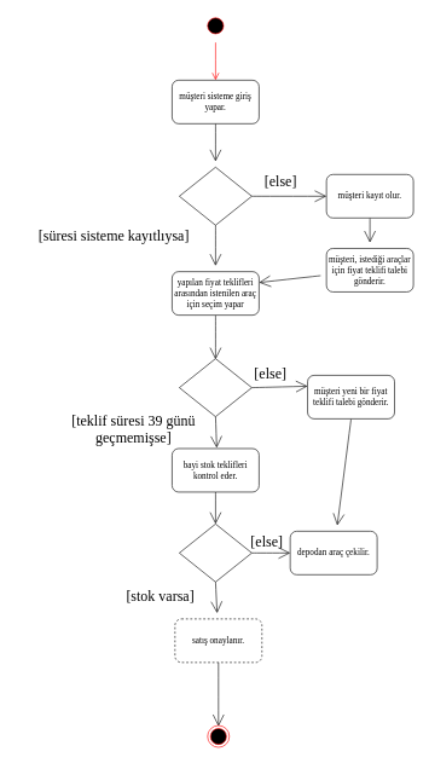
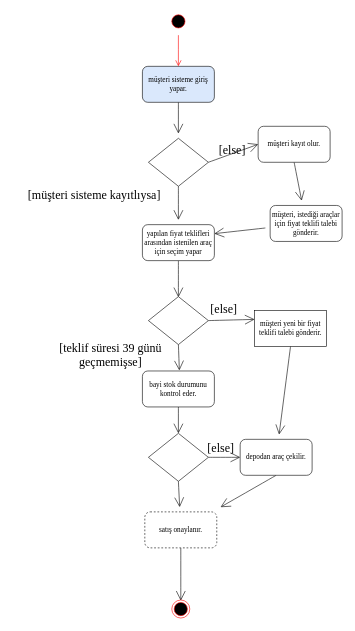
  <mxCell id="0" />
  <mxCell id="1" parent="0" />
  <mxCell id="2" style="edgeStyle=none;curved=1;rounded=0;orthogonalLoop=1;jettySize=auto;html=1;exitX=0.5;exitY=1;exitDx=0;exitDy=0;fontFamily=Architects Daughter;fontSource=https%3A%2F%2Ffonts.googleapis.com%2Fcss%3Ffamily%3DArchitects%2BDaughter;fontSize=16;startSize=14;endArrow=open;endSize=14;sourcePerimeterSpacing=8;targetPerimeterSpacing=8;" edge="1" parent="1" source="3" target="6"><mxGeometry relative="1" as="geometry" /></mxCell>
- <mxCell id="3" value="müşteri sisteme giriş yapar." style="rounded=1;whiteSpace=wrap;html=1;fontFamily=Architects Daughter;fontSource=https%3A%2F%2Ffonts.googleapis.com%2Fcss%3Ffamily%3DArchitects%2BDaughter;" vertex="1" parent="1"><mxGeometry x="237" y="110" width="120" height="60" as="geometry" /></mxCell>
+ <mxCell id="3" value="müşteri sisteme giriş yapar." style="rounded=1;whiteSpace=wrap;html=1;fontFamily=Architects Daughter;fontSource=https%3A%2F%2Ffonts.googleapis.com%2Fcss%3Ffamily%3DArchitects%2BDaughter;fillColor=#dae8fc;" vertex="1" parent="1"><mxGeometry x="237" y="110" width="120" height="60" as="geometry" /></mxCell>
  <mxCell id="4" style="edgeStyle=none;curved=1;rounded=0;orthogonalLoop=1;jettySize=auto;html=1;exitX=0.5;exitY=1;exitDx=0;exitDy=0;fontFamily=Architects Daughter;fontSource=https%3A%2F%2Ffonts.googleapis.com%2Fcss%3Ffamily%3DArchitects%2BDaughter;fontSize=16;startSize=14;endArrow=open;endSize=14;sourcePerimeterSpacing=8;targetPerimeterSpacing=8;" edge="1" parent="1" source="6" target="10"><mxGeometry relative="1" as="geometry"><mxPoint x="297" y="356.8" as="targetPoint" /></mxGeometry></mxCell>
  <mxCell id="5" style="edgeStyle=none;curved=1;rounded=0;orthogonalLoop=1;jettySize=auto;html=1;exitX=1;exitY=0.5;exitDx=0;exitDy=0;entryX=0;entryY=0.5;entryDx=0;entryDy=0;fontFamily=Architects Daughter;fontSource=https%3A%2F%2Ffonts.googleapis.com%2Fcss%3Ffamily%3DArchitects%2BDaughter;fontSize=16;startSize=14;endArrow=open;endSize=14;sourcePerimeterSpacing=8;targetPerimeterSpacing=8;" edge="1" parent="1" source="6" target="8"><mxGeometry relative="1" as="geometry" /></mxCell>
  <mxCell id="6" value="" style="rhombus;whiteSpace=wrap;html=1;shadow=0;fontFamily=Helvetica;fontSize=12;align=center;strokeWidth=1;spacing=6;spacingTop=-4;" vertex="1" parent="1"><mxGeometry x="247" y="230" width="100" height="80" as="geometry" /></mxCell>
  <mxCell id="7" style="edgeStyle=none;curved=1;rounded=0;orthogonalLoop=1;jettySize=auto;html=1;exitX=0.5;exitY=1;exitDx=0;exitDy=0;fontFamily=Architects Daughter;fontSource=https%3A%2F%2Ffonts.googleapis.com%2Fcss%3Ffamily%3DArchitects%2BDaughter;fontSize=16;startSize=14;endArrow=open;endSize=14;sourcePerimeterSpacing=8;targetPerimeterSpacing=8;" edge="1" parent="1" source="8" target="26"><mxGeometry relative="1" as="geometry"><mxPoint x="510" y="345.6" as="targetPoint" /></mxGeometry></mxCell>
- <mxCell id="8" value="müşteri kayıt olur." style="rounded=1;whiteSpace=wrap;html=1;fontFamily=Architects Daughter;fontSource=https%3A%2F%2Ffonts.googleapis.com%2Fcss%3Ffamily%3DArchitects%2BDaughter;" vertex="1" parent="1"><mxGeometry x="450" y="240" width="120" height="60" as="geometry" /></mxCell>
+ <mxCell id="8" value="müşteri kayıt olur." style="rounded=1;whiteSpace=wrap;html=1;fontFamily=Architects Daughter;fontSource=https%3A%2F%2Ffonts.googleapis.com%2Fcss%3Ffamily%3DArchitects%2BDaughter;" vertex="1" parent="1"><mxGeometry x="430" y="210" width="120" height="60" as="geometry" /></mxCell>
  <mxCell id="9" style="edgeStyle=none;curved=1;rounded=0;orthogonalLoop=1;jettySize=auto;html=1;exitX=0.5;exitY=1;exitDx=0;exitDy=0;entryX=0.5;entryY=0;entryDx=0;entryDy=0;fontFamily=Architects Daughter;fontSource=https%3A%2F%2Ffonts.googleapis.com%2Fcss%3Ffamily%3DArchitects%2BDaughter;fontSize=16;startSize=14;endArrow=open;endSize=14;sourcePerimeterSpacing=8;targetPerimeterSpacing=8;" edge="1" parent="1" source="10"><mxGeometry relative="1" as="geometry"><mxPoint x="297" y="495" as="targetPoint" /></mxGeometry></mxCell>
  <mxCell id="10" value="yapılan fiyat teklifleri arasından istenilen araç için seçim yapar" style="rounded=1;whiteSpace=wrap;html=1;fontFamily=Architects Daughter;fontSource=https%3A%2F%2Ffonts.googleapis.com%2Fcss%3Ffamily%3DArchitects%2BDaughter;" vertex="1" parent="1"><mxGeometry x="237" y="374" width="120" height="60" as="geometry" /></mxCell>
- <mxCell id="11" value="[süresi sisteme kayıtlıysa]" style="text;strokeColor=none;fillColor=none;html=1;align=center;verticalAlign=middle;whiteSpace=wrap;rounded=0;fontSize=20;fontFamily=Architects Daughter;fontSource=https%3A%2F%2Ffonts.googleapis.com%2Fcss%3Ffamily%3DArchitects%2BDaughter;" vertex="1" parent="1"><mxGeometry x="20" y="323" width="274" height="2" as="geometry" /></mxCell>
+ <mxCell id="11" value="[müşteri sisteme kayıtlıysa]" style="text;strokeColor=none;fillColor=none;html=1;align=center;verticalAlign=middle;whiteSpace=wrap;rounded=0;fontSize=20;fontFamily=Architects Daughter;fontSource=https%3A%2F%2Ffonts.googleapis.com%2Fcss%3Ffamily%3DArchitects%2BDaughter;" vertex="1" parent="1"><mxGeometry x="20" y="323" width="274" height="2" as="geometry" /></mxCell>
  <mxCell id="12" value="[else]" style="text;strokeColor=none;fillColor=none;html=1;align=center;verticalAlign=middle;whiteSpace=wrap;rounded=0;fontSize=20;fontFamily=Architects Daughter;fontSource=https%3A%2F%2Ffonts.googleapis.com%2Fcss%3Ffamily%3DArchitects%2BDaughter;" vertex="1" parent="1"><mxGeometry x="357" y="234" width="60" height="30" as="geometry" /></mxCell>
  <mxCell id="13" style="edgeStyle=none;curved=1;rounded=0;orthogonalLoop=1;jettySize=auto;html=1;exitX=0.5;exitY=1;exitDx=0;exitDy=0;entryX=0.5;entryY=0;entryDx=0;entryDy=0;fontFamily=Architects Daughter;fontSource=https%3A%2F%2Ffonts.googleapis.com%2Fcss%3Ffamily%3DArchitects%2BDaughter;fontSize=16;startSize=14;endArrow=open;endSize=14;sourcePerimeterSpacing=8;targetPerimeterSpacing=8;" edge="1" parent="1" source="14" target="17"><mxGeometry relative="1" as="geometry" /></mxCell>
- <mxCell id="14" value="bayi stok teklifleri kontrol eder." style="rounded=1;whiteSpace=wrap;html=1;fontFamily=Architects Daughter;fontSource=https%3A%2F%2Ffonts.googleapis.com%2Fcss%3Ffamily%3DArchitects%2BDaughter;" vertex="1" parent="1"><mxGeometry x="237" y="618" width="120" height="60" as="geometry" /></mxCell>
+ <mxCell id="14" value="bayi stok durumunu kontrol eder." style="rounded=1;whiteSpace=wrap;html=1;fontFamily=Architects Daughter;fontSource=https%3A%2F%2Ffonts.googleapis.com%2Fcss%3Ffamily%3DArchitects%2BDaughter;" vertex="1" parent="1"><mxGeometry x="237" y="618" width="120" height="60" as="geometry" /></mxCell>
  <mxCell id="15" style="edgeStyle=none;curved=1;rounded=0;orthogonalLoop=1;jettySize=auto;html=1;exitX=1;exitY=0.5;exitDx=0;exitDy=0;entryX=0;entryY=0.5;entryDx=0;entryDy=0;fontFamily=Architects Daughter;fontSource=https%3A%2F%2Ffonts.googleapis.com%2Fcss%3Ffamily%3DArchitects%2BDaughter;fontSize=16;startSize=14;endArrow=open;endSize=14;sourcePerimeterSpacing=8;targetPerimeterSpacing=8;" edge="1" parent="1" source="17" target="19"><mxGeometry relative="1" as="geometry" /></mxCell>
  <mxCell id="16" style="edgeStyle=none;curved=1;rounded=0;orthogonalLoop=1;jettySize=auto;html=1;exitX=0.5;exitY=1;exitDx=0;exitDy=0;fontFamily=Architects Daughter;fontSource=https%3A%2F%2Ffonts.googleapis.com%2Fcss%3Ffamily%3DArchitects%2BDaughter;fontSize=16;startSize=14;endArrow=open;endSize=14;sourcePerimeterSpacing=8;targetPerimeterSpacing=8;" edge="1" parent="1" source="17" target="28"><mxGeometry relative="1" as="geometry" /></mxCell>
  <mxCell id="17" value="" style="rhombus;whiteSpace=wrap;html=1;shadow=0;fontFamily=Helvetica;fontSize=12;align=center;strokeWidth=1;spacing=6;spacingTop=-4;" vertex="1" parent="1"><mxGeometry x="247" y="722" width="100" height="80" as="geometry" /></mxCell>
+ <mxCell id="18" style="edgeStyle=none;curved=1;rounded=0;orthogonalLoop=1;jettySize=auto;html=1;exitX=0.5;exitY=1;exitDx=0;exitDy=0;fontFamily=Architects Daughter;fontSource=https%3A%2F%2Ffonts.googleapis.com%2Fcss%3Ffamily%3DArchitects%2BDaughter;fontSize=16;startSize=14;endArrow=open;endSize=14;sourcePerimeterSpacing=8;targetPerimeterSpacing=8;" edge="1" parent="1" source="19" target="28"><mxGeometry relative="1" as="geometry" /></mxCell>
  <mxCell id="19" value="depodan araç çekilir." style="rounded=1;whiteSpace=wrap;html=1;fontFamily=Architects Daughter;fontSource=https%3A%2F%2Ffonts.googleapis.com%2Fcss%3Ffamily%3DArchitects%2BDaughter;" vertex="1" parent="1"><mxGeometry x="400" y="732" width="120" height="60" as="geometry" /></mxCell>
  <mxCell id="20" style="edgeStyle=none;curved=1;rounded=0;orthogonalLoop=1;jettySize=auto;html=1;exitX=0.5;exitY=1;exitDx=0;exitDy=0;fontFamily=Architects Daughter;fontSource=https%3A%2F%2Ffonts.googleapis.com%2Fcss%3Ffamily%3DArchitects%2BDaughter;fontSize=16;startSize=14;endArrow=open;endSize=14;sourcePerimeterSpacing=8;targetPerimeterSpacing=8;" edge="1" parent="1" source="22"><mxGeometry relative="1" as="geometry"><mxPoint x="298.593" y="617" as="targetPoint" /></mxGeometry></mxCell>
  <mxCell id="21" style="edgeStyle=none;curved=1;rounded=0;orthogonalLoop=1;jettySize=auto;html=1;exitX=1;exitY=0.5;exitDx=0;exitDy=0;entryX=0;entryY=0.25;entryDx=0;entryDy=0;fontFamily=Architects Daughter;fontSource=https%3A%2F%2Ffonts.googleapis.com%2Fcss%3Ffamily%3DArchitects%2BDaughter;fontSize=16;startSize=14;endArrow=open;endSize=14;sourcePerimeterSpacing=8;targetPerimeterSpacing=8;" edge="1" parent="1" source="22" target="24"><mxGeometry relative="1" as="geometry" /></mxCell>
  <mxCell id="22" value="" style="rhombus;whiteSpace=wrap;html=1;shadow=0;fontFamily=Helvetica;fontSize=12;align=center;strokeWidth=1;spacing=6;spacingTop=-4;" vertex="1" parent="1"><mxGeometry x="247" y="494" width="100" height="80" as="geometry" /></mxCell>
  <mxCell id="23" style="edgeStyle=none;curved=1;rounded=0;orthogonalLoop=1;jettySize=auto;html=1;exitX=0.5;exitY=1;exitDx=0;exitDy=0;fontFamily=Architects Daughter;fontSource=https%3A%2F%2Ffonts.googleapis.com%2Fcss%3Ffamily%3DArchitects%2BDaughter;fontSize=16;startSize=14;endArrow=open;endSize=14;sourcePerimeterSpacing=8;targetPerimeterSpacing=8;" edge="1" parent="1" source="24" target="19"><mxGeometry relative="1" as="geometry" /></mxCell>
- <mxCell id="24" value="müşteri yeni bir fiyat teklifi talebi gönderir." style="rounded=1;whiteSpace=wrap;html=1;fontFamily=Architects Daughter;fontSource=https%3A%2F%2Ffonts.googleapis.com%2Fcss%3Ffamily%3DArchitects%2BDaughter;" vertex="1" parent="1"><mxGeometry x="424" y="517" width="120" height="60" as="geometry" /></mxCell>
+ <mxCell id="24" value="müşteri yeni bir fiyat teklifi talebi gönderir." style="whiteSpace=wrap;html=1;fontFamily=Architects Daughter;fontSource=https%3A%2F%2Ffonts.googleapis.com%2Fcss%3Ffamily%3DArchitects%2BDaughter;rounded=0;" vertex="1" parent="1"><mxGeometry x="424" y="517" width="120" height="60" as="geometry" /></mxCell>
  <mxCell id="25" style="edgeStyle=none;curved=1;rounded=0;orthogonalLoop=1;jettySize=auto;html=1;entryX=1;entryY=0.25;entryDx=0;entryDy=0;fontFamily=Architects Daughter;fontSource=https%3A%2F%2Ffonts.googleapis.com%2Fcss%3Ffamily%3DArchitects%2BDaughter;fontSize=16;startSize=14;endArrow=open;endSize=14;sourcePerimeterSpacing=8;targetPerimeterSpacing=8;" edge="1" parent="1" source="26" target="10"><mxGeometry relative="1" as="geometry" /></mxCell>
  <mxCell id="26" value="müşteri, istediği araçlar için fiyat teklifi talebi gönderir." style="rounded=1;whiteSpace=wrap;html=1;fontFamily=Architects Daughter;fontSource=https%3A%2F%2Ffonts.googleapis.com%2Fcss%3Ffamily%3DArchitects%2BDaughter;" vertex="1" parent="1"><mxGeometry x="450" y="342" width="120" height="60" as="geometry" /></mxCell>
  <mxCell id="27" style="edgeStyle=none;curved=1;rounded=0;orthogonalLoop=1;jettySize=auto;html=1;exitX=0.5;exitY=1;exitDx=0;exitDy=0;fontFamily=Architects Daughter;fontSource=https%3A%2F%2Ffonts.googleapis.com%2Fcss%3Ffamily%3DArchitects%2BDaughter;fontSize=16;startSize=14;endArrow=open;endSize=14;sourcePerimeterSpacing=8;targetPerimeterSpacing=8;" edge="1" parent="1" source="28"><mxGeometry relative="1" as="geometry"><mxPoint x="301" y="1001" as="targetPoint" /></mxGeometry></mxCell>
  <mxCell id="28" value="satış onaylanır." style="rounded=1;whiteSpace=wrap;html=1;fontFamily=Architects Daughter;fontSource=https%3A%2F%2Ffonts.googleapis.com%2Fcss%3Ffamily%3DArchitects%2BDaughter;dashed=1;" vertex="1" parent="1"><mxGeometry x="241" y="853" width="120" height="60" as="geometry" /></mxCell>
  <mxCell id="29" value="[teklif süresi 39 günü geçmemişse]" style="text;strokeColor=none;fillColor=none;html=1;align=center;verticalAlign=middle;whiteSpace=wrap;rounded=0;fontSize=20;fontFamily=Architects Daughter;fontSource=https%3A%2F%2Ffonts.googleapis.com%2Fcss%3Ffamily%3DArchitects%2BDaughter;" vertex="1" parent="1"><mxGeometry x="57" y="574" width="254" height="33" as="geometry" /></mxCell>
  <mxCell id="30" value="[else]" style="text;strokeColor=none;fillColor=none;html=1;align=center;verticalAlign=middle;whiteSpace=wrap;rounded=0;fontSize=20;fontFamily=Architects Daughter;fontSource=https%3A%2F%2Ffonts.googleapis.com%2Fcss%3Ffamily%3DArchitects%2BDaughter;" vertex="1" parent="1"><mxGeometry x="343" y="499" width="60" height="30" as="geometry" /></mxCell>
- <mxCell id="31" value="[stok varsa]" style="text;strokeColor=none;fillColor=none;html=1;align=center;verticalAlign=middle;whiteSpace=wrap;rounded=0;fontSize=20;fontFamily=Architects Daughter;fontSource=https%3A%2F%2Ffonts.googleapis.com%2Fcss%3Ffamily%3DArchitects%2BDaughter;" vertex="1" parent="1"><mxGeometry x="150" y="806" width="142" height="29" as="geometry" /></mxCell>
  <mxCell id="32" value="[else]" style="text;strokeColor=none;fillColor=none;html=1;align=center;verticalAlign=middle;whiteSpace=wrap;rounded=0;fontSize=20;fontFamily=Architects Daughter;fontSource=https%3A%2F%2Ffonts.googleapis.com%2Fcss%3Ffamily%3DArchitects%2BDaughter;" vertex="1" parent="1"><mxGeometry x="338" y="730" width="60" height="30" as="geometry" /></mxCell>
  <mxCell id="33" value="" style="ellipse;html=1;shape=startState;fillColor=#000000;strokeColor=#ff0000;fontFamily=Architects Daughter;fontSource=https%3A%2F%2Ffonts.googleapis.com%2Fcss%3Ffamily%3DArchitects%2BDaughter;" vertex="1" parent="1"><mxGeometry x="282" y="20" width="30" height="30" as="geometry" /></mxCell>
  <mxCell id="34" value="" style="edgeStyle=orthogonalEdgeStyle;html=1;verticalAlign=bottom;endArrow=open;endSize=8;strokeColor=#ff0000;rounded=0;fontFamily=Architects Daughter;fontSource=https%3A%2F%2Ffonts.googleapis.com%2Fcss%3Ffamily%3DArchitects%2BDaughter;fontSize=16;sourcePerimeterSpacing=8;targetPerimeterSpacing=8;curved=1;" edge="1" source="33" parent="1"><mxGeometry relative="1" as="geometry"><mxPoint x="297" y="110" as="targetPoint" /></mxGeometry></mxCell>
  <mxCell id="35" value="" style="ellipse;html=1;shape=endState;fillColor=#000000;strokeColor=#ff0000;fontFamily=Architects Daughter;fontSource=https%3A%2F%2Ffonts.googleapis.com%2Fcss%3Ffamily%3DArchitects%2BDaughter;" vertex="1" parent="1"><mxGeometry x="286" y="1000" width="30" height="30" as="geometry" /></mxCell>
